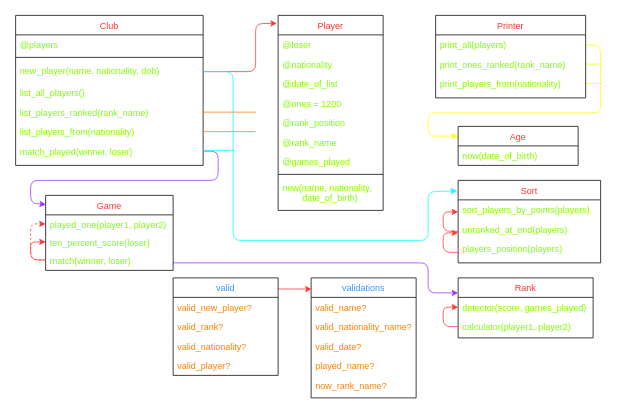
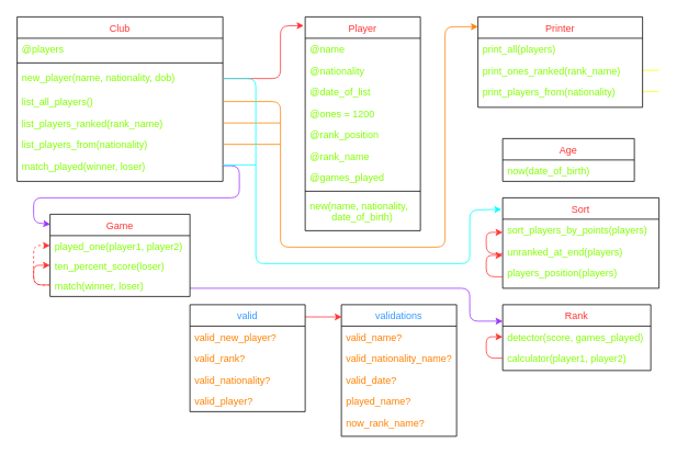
  <mxCell id="0" />
  <mxCell id="1" parent="0" />
  <mxCell id="2" value="Club" style="swimlane;fontStyle=0;align=center;verticalAlign=top;childLayout=stackLayout;horizontal=1;startSize=26;horizontalStack=0;resizeParent=1;resizeLast=0;collapsible=1;marginBottom=0;rounded=0;shadow=0;strokeWidth=1;fontColor=#FF3333;" parent="1" vertex="1"><mxGeometry x="20" y="20" width="250" height="200" as="geometry"><mxRectangle x="550" y="140" width="160" height="26" as="alternateBounds" /></mxGeometry></mxCell>
  <mxCell id="3" value="@players" style="text;align=left;verticalAlign=top;spacingLeft=4;spacingRight=4;overflow=hidden;rotatable=0;points=[[0,0.5],[1,0.5]];portConstraint=eastwest;fontColor=#80FF00;" parent="2" vertex="1"><mxGeometry y="26" width="250" height="26" as="geometry" /></mxCell>
  <mxCell id="4" value="" style="line;html=1;strokeWidth=1;align=left;verticalAlign=middle;spacingTop=-1;spacingLeft=3;spacingRight=3;rotatable=0;labelPosition=right;points=[];portConstraint=eastwest;" parent="2" vertex="1"><mxGeometry y="52" width="250" height="8" as="geometry" /></mxCell>
  <mxCell id="5" value="new_player(name, nationality, dob)" style="text;align=left;verticalAlign=top;spacingLeft=4;spacingRight=4;overflow=hidden;rotatable=0;points=[[0,0.5],[1,0.5]];portConstraint=eastwest;fontColor=#80FF00;" parent="2" vertex="1"><mxGeometry y="60" width="250" height="30" as="geometry" /></mxCell>
  <mxCell id="6" value="list_all_players()" style="text;align=left;verticalAlign=top;spacingLeft=4;spacingRight=4;overflow=hidden;rotatable=0;points=[[0,0.5],[1,0.5]];portConstraint=eastwest;fontColor=#80FF00;" parent="2" vertex="1"><mxGeometry y="90" width="250" height="26" as="geometry" /></mxCell>
  <mxCell id="7" value="list_players_ranked(rank_name)" style="text;align=left;verticalAlign=top;spacingLeft=4;spacingRight=4;overflow=hidden;rotatable=0;points=[[0,0.5],[1,0.5]];portConstraint=eastwest;fontColor=#80FF00;" parent="2" vertex="1"><mxGeometry y="116" width="250" height="26" as="geometry" /></mxCell>
  <mxCell id="8" value="list_players_from(nationality)" style="text;align=left;verticalAlign=top;spacingLeft=4;spacingRight=4;overflow=hidden;rotatable=0;points=[[0,0.5],[1,0.5]];portConstraint=eastwest;fontColor=#80FF00;" parent="2" vertex="1"><mxGeometry y="142" width="250" height="26" as="geometry" /></mxCell>
  <mxCell id="9" value="match_played(winner, loser) " style="text;align=left;verticalAlign=top;spacingLeft=4;spacingRight=4;overflow=hidden;rotatable=0;points=[[0,0.5],[1,0.5]];portConstraint=eastwest;fontColor=#80FF00;" parent="2" vertex="1"><mxGeometry y="168" width="250" height="26" as="geometry" /></mxCell>
  <mxCell id="10" value="" style="endArrow=classic;html=1;entryX=-0.012;entryY=0.041;entryDx=0;entryDy=0;entryPerimeter=0;exitX=1;exitY=0.5;exitDx=0;exitDy=0;strokeColor=#FF3333;" parent="1" source="5" target="27" edge="1"><mxGeometry width="50" height="50" relative="1" as="geometry"><mxPoint x="410" y="310" as="sourcePoint" /><mxPoint x="460" y="260" as="targetPoint" /><Array as="points"><mxPoint x="340" y="95" /><mxPoint x="340" y="31" /></Array></mxGeometry></mxCell>
+ <mxCell id="11" value="" style="endArrow=classic;html=1;exitX=1;exitY=0.5;exitDx=0;exitDy=0;entryX=0;entryY=0.109;entryDx=0;entryDy=0;entryPerimeter=0;strokeColor=#FF8000;" parent="1" source="6" target="37" edge="1"><mxGeometry width="50" height="50" relative="1" as="geometry"><mxPoint x="410" y="310" as="sourcePoint" /><mxPoint x="460" y="260" as="targetPoint" /><Array as="points"><mxPoint x="340" y="123" /><mxPoint x="340" y="300" /><mxPoint x="540" y="300" /><mxPoint x="540" y="32" /></Array></mxGeometry></mxCell>
  <mxCell id="12" value="" style="endArrow=none;html=1;exitX=1;exitY=0.5;exitDx=0;exitDy=0;fillColor=#1ba1e2;strokeColor=#FF8000;" parent="1" source="8" edge="1"><mxGeometry width="50" height="50" relative="1" as="geometry"><mxPoint x="410" y="310" as="sourcePoint" /><mxPoint x="340" y="175" as="targetPoint" /></mxGeometry></mxCell>
  <mxCell id="13" value="" style="endArrow=none;html=1;exitX=1;exitY=0.5;exitDx=0;exitDy=0;fillColor=#0050ef;strokeColor=#FF8000;" parent="1" source="7" edge="1"><mxGeometry width="50" height="50" relative="1" as="geometry"><mxPoint x="280" y="201" as="sourcePoint" /><mxPoint x="340" y="149" as="targetPoint" /></mxGeometry></mxCell>
  <mxCell id="14" value="" style="endArrow=classic;html=1;exitX=1;exitY=0.5;exitDx=0;exitDy=0;entryX=0.002;entryY=0.123;entryDx=0;entryDy=0;fillColor=#6a00ff;strokeColor=#9933FF;entryPerimeter=0;" parent="1" source="9" edge="1" target="21"><mxGeometry width="50" height="50" relative="1" as="geometry"><mxPoint x="410" y="310" as="sourcePoint" /><mxPoint x="108" y="332" as="targetPoint" /><Array as="points"><mxPoint x="290" y="201" /><mxPoint x="290" y="240" /><mxPoint x="40" y="240" /><mxPoint x="40" y="270" /></Array></mxGeometry></mxCell>
- <mxCell id="15" value="" style="endArrow=classic;html=1;fontColor=#80FF00;entryX=0;entryY=0.25;entryDx=0;entryDy=0;exitX=1;exitY=0.5;exitDx=0;exitDy=0;strokeColor=#FFFF00;" edge="1" parent="1" source="38" target="41"><mxGeometry width="50" height="50" relative="1" as="geometry"><mxPoint x="420" y="320" as="sourcePoint" /><mxPoint x="470" y="270" as="targetPoint" /><Array as="points"><mxPoint x="800" y="60" /><mxPoint x="800" y="150" /><mxPoint x="570" y="150" /><mxPoint x="570" y="181" /></Array></mxGeometry></mxCell>
  <mxCell id="16" value="" style="endArrow=none;html=1;fontColor=#80FF00;entryX=1;entryY=0.5;entryDx=0;entryDy=0;strokeColor=#FFFF00;" edge="1" parent="1" target="40"><mxGeometry width="50" height="50" relative="1" as="geometry"><mxPoint x="800" y="111" as="sourcePoint" /><mxPoint x="470" y="270" as="targetPoint" /></mxGeometry></mxCell>
  <mxCell id="17" value="" style="endArrow=none;html=1;fontColor=#80FF00;entryX=1;entryY=0.5;entryDx=0;entryDy=0;strokeColor=#FFFF00;" edge="1" parent="1" target="39"><mxGeometry width="50" height="50" relative="1" as="geometry"><mxPoint x="800" y="85" as="sourcePoint" /><mxPoint x="470" y="270" as="targetPoint" /></mxGeometry></mxCell>
  <mxCell id="18" value="" style="endArrow=classic;html=1;fontColor=#80FF00;entryX=-0.008;entryY=0.127;entryDx=0;entryDy=0;exitX=1;exitY=0.5;exitDx=0;exitDy=0;strokeColor=#00FFFF;entryPerimeter=0;" edge="1" parent="1" source="5" target="43"><mxGeometry width="50" height="50" relative="1" as="geometry"><mxPoint x="340" y="440" as="sourcePoint" /><mxPoint x="390" y="390" as="targetPoint" /><Array as="points"><mxPoint x="310" y="95" /><mxPoint x="310" y="320" /><mxPoint x="570" y="320" /><mxPoint x="570" y="255" /></Array></mxGeometry></mxCell>
  <mxCell id="19" value="" style="endArrow=none;html=1;strokeColor=#00FFFF;fontColor=#80FF00;" edge="1" parent="1"><mxGeometry width="50" height="50" relative="1" as="geometry"><mxPoint x="310" y="200" as="sourcePoint" /><mxPoint x="270" y="200" as="targetPoint" /></mxGeometry></mxCell>
  <mxCell id="20" value="" style="endArrow=classic;html=1;entryX=0;entryY=0.25;entryDx=0;entryDy=0;fontColor=#80FF00;strokeColor=#9933FF;" edge="1" parent="1" target="59"><mxGeometry width="50" height="50" relative="1" as="geometry"><mxPoint x="230" y="350" as="sourcePoint" /><mxPoint x="520" y="350" as="targetPoint" /><Array as="points"><mxPoint x="570" y="350" /><mxPoint x="570" y="390" /></Array></mxGeometry></mxCell>
  <mxCell id="21" value="Game" style="swimlane;fontStyle=0;align=center;verticalAlign=top;childLayout=stackLayout;horizontal=1;startSize=26;horizontalStack=0;resizeParent=1;resizeLast=0;collapsible=1;marginBottom=0;rounded=0;shadow=0;strokeWidth=1;fontColor=#FF3333;" parent="1" vertex="1"><mxGeometry x="60" y="260" width="170" height="100" as="geometry"><mxRectangle x="130" y="380" width="160" height="26" as="alternateBounds" /></mxGeometry></mxCell>
  <mxCell id="22" value="played_one(player1, player2)" style="text;align=left;verticalAlign=top;spacingLeft=4;spacingRight=4;overflow=hidden;rotatable=0;points=[[0,0.5],[1,0.5]];portConstraint=eastwest;fontColor=#80FF00;" parent="21" vertex="1"><mxGeometry y="26" width="170" height="24" as="geometry" /></mxCell>
  <mxCell id="23" value="ten_percent_score(loser)" style="text;align=left;verticalAlign=top;spacingLeft=4;spacingRight=4;overflow=hidden;rotatable=0;points=[[0,0.5],[1,0.5]];portConstraint=eastwest;fontColor=#80FF00;" vertex="1" parent="21"><mxGeometry y="50" width="170" height="24" as="geometry" /></mxCell>
  <mxCell id="24" value="match(winner, loser)" style="text;align=left;verticalAlign=top;spacingLeft=4;spacingRight=4;overflow=hidden;rotatable=0;points=[[0,0.5],[1,0.5]];portConstraint=eastwest;fontColor=#80FF00;" vertex="1" parent="21"><mxGeometry y="74" width="170" height="24" as="geometry" /></mxCell>
  <mxCell id="25" value="" style="endArrow=classic;html=1;strokeColor=#FF3333;fontColor=#FF8000;exitX=0;exitY=0.5;exitDx=0;exitDy=0;entryX=0;entryY=0.5;entryDx=0;entryDy=0;dashed=1;" edge="1" parent="21" source="24" target="22"><mxGeometry width="50" height="50" relative="1" as="geometry"><mxPoint x="330" y="30" as="sourcePoint" /><mxPoint x="-20" y="40" as="targetPoint" /><Array as="points"><mxPoint x="-20" y="86" /><mxPoint x="-20" y="38" /></Array></mxGeometry></mxCell>
  <mxCell id="26" value="" style="endArrow=classic;html=1;strokeColor=#FF3333;fontColor=#FF8000;exitX=0;exitY=0.5;exitDx=0;exitDy=0;" edge="1" parent="21" source="24" target="23"><mxGeometry width="50" height="50" relative="1" as="geometry"><mxPoint x="10" y="96.0" as="sourcePoint" /><mxPoint x="10" y="48" as="targetPoint" /><Array as="points"><mxPoint x="-20" y="86" /><mxPoint x="-20" y="62" /></Array></mxGeometry></mxCell>
  <mxCell id="27" value="Player" style="swimlane;fontStyle=0;align=center;verticalAlign=top;childLayout=stackLayout;horizontal=1;startSize=26;horizontalStack=0;resizeParent=1;resizeLast=0;collapsible=1;marginBottom=0;rounded=0;shadow=0;strokeWidth=1;fontColor=#FF3333;" parent="1" vertex="1"><mxGeometry x="370" y="20" width="140" height="260" as="geometry"><mxRectangle x="230" y="140" width="160" height="26" as="alternateBounds" /></mxGeometry></mxCell>
- <mxCell id="28" value="@loser" style="text;align=left;verticalAlign=top;spacingLeft=4;spacingRight=4;overflow=hidden;rotatable=0;points=[[0,0.5],[1,0.5]];portConstraint=eastwest;fontColor=#80FF00;" parent="27" vertex="1"><mxGeometry y="26" width="140" height="26" as="geometry" /></mxCell>
+ <mxCell id="28" value="@name" style="text;align=left;verticalAlign=top;spacingLeft=4;spacingRight=4;overflow=hidden;rotatable=0;points=[[0,0.5],[1,0.5]];portConstraint=eastwest;fontColor=#80FF00;" parent="27" vertex="1"><mxGeometry y="26" width="140" height="26" as="geometry" /></mxCell>
  <mxCell id="29" value="@nationality" style="text;align=left;verticalAlign=top;spacingLeft=4;spacingRight=4;overflow=hidden;rotatable=0;points=[[0,0.5],[1,0.5]];portConstraint=eastwest;rounded=0;shadow=0;html=0;fontColor=#80FF00;" parent="27" vertex="1"><mxGeometry y="52" width="140" height="26" as="geometry" /></mxCell>
  <mxCell id="30" value="@date_of_list" style="text;align=left;verticalAlign=top;spacingLeft=4;spacingRight=4;overflow=hidden;rotatable=0;points=[[0,0.5],[1,0.5]];portConstraint=eastwest;rounded=0;shadow=0;html=0;fontColor=#80FF00;" parent="27" vertex="1"><mxGeometry y="78" width="140" height="26" as="geometry" /></mxCell>
  <mxCell id="31" value="@ones = 1200" style="text;align=left;verticalAlign=top;spacingLeft=4;spacingRight=4;overflow=hidden;rotatable=0;points=[[0,0.5],[1,0.5]];portConstraint=eastwest;rounded=0;shadow=0;html=0;fontColor=#80FF00;" parent="27" vertex="1"><mxGeometry y="104" width="140" height="26" as="geometry" /></mxCell>
  <mxCell id="32" value="@rank_position" style="text;align=left;verticalAlign=top;spacingLeft=4;spacingRight=4;overflow=hidden;rotatable=0;points=[[0,0.5],[1,0.5]];portConstraint=eastwest;rounded=0;shadow=0;html=0;fontColor=#80FF00;" parent="27" vertex="1"><mxGeometry y="130" width="140" height="26" as="geometry" /></mxCell>
  <mxCell id="33" value="@rank_name" style="text;align=left;verticalAlign=top;spacingLeft=4;spacingRight=4;overflow=hidden;rotatable=0;points=[[0,0.5],[1,0.5]];portConstraint=eastwest;rounded=0;shadow=0;html=0;fontColor=#80FF00;" parent="27" vertex="1"><mxGeometry y="156" width="140" height="26" as="geometry" /></mxCell>
  <mxCell id="34" value="@games_played" style="text;align=left;verticalAlign=top;spacingLeft=4;spacingRight=4;overflow=hidden;rotatable=0;points=[[0,0.5],[1,0.5]];portConstraint=eastwest;rounded=0;shadow=0;html=0;fontColor=#80FF00;" parent="27" vertex="1"><mxGeometry y="182" width="140" height="26" as="geometry" /></mxCell>
  <mxCell id="35" value="" style="line;html=1;strokeWidth=1;align=left;verticalAlign=middle;spacingTop=-1;spacingLeft=3;spacingRight=3;rotatable=0;labelPosition=right;points=[];portConstraint=eastwest;" parent="27" vertex="1"><mxGeometry y="208" width="140" height="8" as="geometry" /></mxCell>
  <mxCell id="36" value="new(name, nationality, &#10;        date_of_birth)" style="text;align=left;verticalAlign=top;spacingLeft=4;spacingRight=4;overflow=hidden;rotatable=0;points=[[0,0.5],[1,0.5]];portConstraint=eastwest;fontColor=#80FF00;" parent="27" vertex="1"><mxGeometry y="216" width="140" height="44" as="geometry" /></mxCell>
  <mxCell id="37" value="Printer" style="swimlane;fontStyle=0;align=center;verticalAlign=top;childLayout=stackLayout;horizontal=1;startSize=26;horizontalStack=0;resizeParent=1;resizeLast=0;collapsible=1;marginBottom=0;rounded=0;shadow=0;strokeWidth=1;fontColor=#FF3333;" parent="1" vertex="1"><mxGeometry x="580" y="20" width="200" height="110" as="geometry"><mxRectangle x="340" y="380" width="170" height="26" as="alternateBounds" /></mxGeometry></mxCell>
  <mxCell id="38" value="print_all(players)" style="text;align=left;verticalAlign=top;spacingLeft=4;spacingRight=4;overflow=hidden;rotatable=0;points=[[0,0.5],[1,0.5]];portConstraint=eastwest;fontColor=#80FF00;" parent="37" vertex="1"><mxGeometry y="26" width="200" height="26" as="geometry" /></mxCell>
  <mxCell id="39" value="print_ones_ranked(rank_name)" style="text;align=left;verticalAlign=top;spacingLeft=4;spacingRight=4;overflow=hidden;rotatable=0;points=[[0,0.5],[1,0.5]];portConstraint=eastwest;fontColor=#80FF00;" parent="37" vertex="1"><mxGeometry y="52" width="200" height="26" as="geometry" /></mxCell>
  <mxCell id="40" value="print_players_from(nationality)" style="text;align=left;verticalAlign=top;spacingLeft=4;spacingRight=4;overflow=hidden;rotatable=0;points=[[0,0.5],[1,0.5]];portConstraint=eastwest;fontColor=#80FF00;" parent="37" vertex="1"><mxGeometry y="78" width="200" height="26" as="geometry" /></mxCell>
  <mxCell id="41" value="Age" style="swimlane;fontStyle=0;align=center;verticalAlign=top;childLayout=stackLayout;horizontal=1;startSize=26;horizontalStack=0;resizeParent=1;resizeLast=0;collapsible=1;marginBottom=0;rounded=0;shadow=0;strokeWidth=1;fontColor=#FF3333;" vertex="1" parent="1"><mxGeometry x="610" y="168" width="160" height="52" as="geometry"><mxRectangle x="130" y="380" width="160" height="26" as="alternateBounds" /></mxGeometry></mxCell>
  <mxCell id="42" value="now(date_of_birth)" style="text;align=left;verticalAlign=top;spacingLeft=4;spacingRight=4;overflow=hidden;rotatable=0;points=[[0,0.5],[1,0.5]];portConstraint=eastwest;fontColor=#80FF00;" vertex="1" parent="41"><mxGeometry y="26" width="160" height="26" as="geometry" /></mxCell>
  <mxCell id="43" value="Sort" style="swimlane;fontStyle=0;align=center;verticalAlign=top;childLayout=stackLayout;horizontal=1;startSize=26;horizontalStack=0;resizeParent=1;resizeLast=0;collapsible=1;marginBottom=0;rounded=0;shadow=0;strokeWidth=1;fontColor=#FF3333;" vertex="1" parent="1"><mxGeometry x="610" y="240" width="190" height="110" as="geometry"><mxRectangle x="130" y="380" width="160" height="26" as="alternateBounds" /></mxGeometry></mxCell>
  <mxCell id="44" value="sort_players_by_points(players)" style="text;align=left;verticalAlign=top;spacingLeft=4;spacingRight=4;overflow=hidden;rotatable=0;points=[[0,0.5],[1,0.5]];portConstraint=eastwest;fontColor=#80FF00;" vertex="1" parent="43"><mxGeometry y="26" width="190" height="26" as="geometry" /></mxCell>
  <mxCell id="45" value="unranked_at_end(players)" style="text;align=left;verticalAlign=top;spacingLeft=4;spacingRight=4;overflow=hidden;rotatable=0;points=[[0,0.5],[1,0.5]];portConstraint=eastwest;fontColor=#80FF00;" vertex="1" parent="43"><mxGeometry y="52" width="190" height="26" as="geometry" /></mxCell>
  <mxCell id="46" value="players_position(players)" style="text;align=left;verticalAlign=top;spacingLeft=4;spacingRight=4;overflow=hidden;rotatable=0;points=[[0,0.5],[1,0.5]];portConstraint=eastwest;fontColor=#80FF00;" vertex="1" parent="43"><mxGeometry y="78" width="190" height="26" as="geometry" /></mxCell>
  <mxCell id="47" value="validations" style="swimlane;fontStyle=0;align=center;verticalAlign=top;childLayout=stackLayout;horizontal=1;startSize=26;horizontalStack=0;resizeParent=1;resizeLast=0;collapsible=1;marginBottom=0;rounded=0;shadow=0;strokeWidth=1;fontColor=#3399FF;" vertex="1" parent="1"><mxGeometry x="414" y="370" width="140" height="160" as="geometry"><mxRectangle x="230" y="140" width="160" height="26" as="alternateBounds" /></mxGeometry></mxCell>
  <mxCell id="48" value="valid_name?" style="text;align=left;verticalAlign=top;spacingLeft=4;spacingRight=4;overflow=hidden;rotatable=0;points=[[0,0.5],[1,0.5]];portConstraint=eastwest;fontColor=#FF8000;" vertex="1" parent="47"><mxGeometry y="26" width="140" height="26" as="geometry" /></mxCell>
  <mxCell id="49" value="valid_nationality_name?" style="text;align=left;verticalAlign=top;spacingLeft=4;spacingRight=4;overflow=hidden;rotatable=0;points=[[0,0.5],[1,0.5]];portConstraint=eastwest;fontColor=#FF8000;" vertex="1" parent="47"><mxGeometry y="52" width="140" height="26" as="geometry" /></mxCell>
  <mxCell id="50" value="valid_date?" style="text;align=left;verticalAlign=top;spacingLeft=4;spacingRight=4;overflow=hidden;rotatable=0;points=[[0,0.5],[1,0.5]];portConstraint=eastwest;fontColor=#FF8000;" vertex="1" parent="47"><mxGeometry y="78" width="140" height="26" as="geometry" /></mxCell>
  <mxCell id="51" value="played_name?" style="text;align=left;verticalAlign=top;spacingLeft=4;spacingRight=4;overflow=hidden;rotatable=0;points=[[0,0.5],[1,0.5]];portConstraint=eastwest;fontColor=#FF8000;" vertex="1" parent="47"><mxGeometry y="104" width="140" height="26" as="geometry" /></mxCell>
  <mxCell id="52" value="now_rank_name?" style="text;align=left;verticalAlign=top;spacingLeft=4;spacingRight=4;overflow=hidden;rotatable=0;points=[[0,0.5],[1,0.5]];portConstraint=eastwest;fontColor=#FF8000;" vertex="1" parent="47"><mxGeometry y="130" width="140" height="26" as="geometry" /></mxCell>
  <mxCell id="53" value="" style="endArrow=classic;html=1;strokeColor=#FF3333;fontColor=#FF8000;exitX=0.996;exitY=0.114;exitDx=0;exitDy=0;exitPerimeter=0;entryX=0.004;entryY=0.093;entryDx=0;entryDy=0;entryPerimeter=0;" edge="1" parent="1" source="54" target="47"><mxGeometry width="50" height="50" relative="1" as="geometry"><mxPoint x="390" y="460" as="sourcePoint" /><mxPoint x="440" y="410" as="targetPoint" /></mxGeometry></mxCell>
  <mxCell id="54" value="valid" style="swimlane;fontStyle=0;align=center;verticalAlign=top;childLayout=stackLayout;horizontal=1;startSize=26;horizontalStack=0;resizeParent=1;resizeLast=0;collapsible=1;marginBottom=0;rounded=0;shadow=0;strokeWidth=1;fontColor=#3399FF;" vertex="1" parent="1"><mxGeometry x="230" y="370" width="140" height="130" as="geometry"><mxRectangle x="230" y="140" width="160" height="26" as="alternateBounds" /></mxGeometry></mxCell>
  <mxCell id="55" value="valid_new_player?" style="text;align=left;verticalAlign=top;spacingLeft=4;spacingRight=4;overflow=hidden;rotatable=0;points=[[0,0.5],[1,0.5]];portConstraint=eastwest;fontColor=#FF8000;" vertex="1" parent="54"><mxGeometry y="26" width="140" height="26" as="geometry" /></mxCell>
  <mxCell id="56" value="valid_rank?" style="text;align=left;verticalAlign=top;spacingLeft=4;spacingRight=4;overflow=hidden;rotatable=0;points=[[0,0.5],[1,0.5]];portConstraint=eastwest;fontColor=#FF8000;" vertex="1" parent="54"><mxGeometry y="52" width="140" height="26" as="geometry" /></mxCell>
  <mxCell id="57" value="valid_nationality?" style="text;align=left;verticalAlign=top;spacingLeft=4;spacingRight=4;overflow=hidden;rotatable=0;points=[[0,0.5],[1,0.5]];portConstraint=eastwest;fontColor=#FF8000;" vertex="1" parent="54"><mxGeometry y="78" width="140" height="26" as="geometry" /></mxCell>
  <mxCell id="58" value="valid_player?" style="text;align=left;verticalAlign=top;spacingLeft=4;spacingRight=4;overflow=hidden;rotatable=0;points=[[0,0.5],[1,0.5]];portConstraint=eastwest;fontColor=#FF8000;" vertex="1" parent="54"><mxGeometry y="104" width="140" height="26" as="geometry" /></mxCell>
  <mxCell id="59" value="Rank" style="swimlane;fontStyle=0;align=center;verticalAlign=top;childLayout=stackLayout;horizontal=1;startSize=26;horizontalStack=0;resizeParent=1;resizeLast=0;collapsible=1;marginBottom=0;rounded=0;shadow=0;strokeWidth=1;fontColor=#FF3333;" vertex="1" parent="1"><mxGeometry x="610" y="370" width="180" height="80" as="geometry"><mxRectangle x="130" y="380" width="160" height="26" as="alternateBounds" /></mxGeometry></mxCell>
  <mxCell id="60" value="detector(score, games_played)" style="text;align=left;verticalAlign=top;spacingLeft=4;spacingRight=4;overflow=hidden;rotatable=0;points=[[0,0.5],[1,0.5]];portConstraint=eastwest;fontColor=#80FF00;" vertex="1" parent="59"><mxGeometry y="26" width="180" height="26" as="geometry" /></mxCell>
  <mxCell id="61" value="calculator(player1, player2)" style="text;align=left;verticalAlign=top;spacingLeft=4;spacingRight=4;overflow=hidden;rotatable=0;points=[[0,0.5],[1,0.5]];portConstraint=eastwest;fontColor=#80FF00;" vertex="1" parent="59"><mxGeometry y="52" width="180" height="26" as="geometry" /></mxCell>
  <mxCell id="62" value="" style="endArrow=classic;html=1;strokeColor=#FF3333;fontColor=#FF8000;exitX=0;exitY=0.5;exitDx=0;exitDy=0;entryX=0;entryY=0.5;entryDx=0;entryDy=0;" edge="1" parent="59" source="61" target="60"><mxGeometry width="50" height="50" relative="1" as="geometry"><mxPoint x="-170" y="-40" as="sourcePoint" /><mxPoint x="-40" y="30" as="targetPoint" /><Array as="points"><mxPoint x="-20" y="65" /><mxPoint x="-20" y="39" /></Array></mxGeometry></mxCell>
  <mxCell id="63" value="" style="endArrow=classic;html=1;strokeColor=#FF3333;fontColor=#FF8000;exitX=0;exitY=0.5;exitDx=0;exitDy=0;" edge="1" parent="1"><mxGeometry width="50" height="50" relative="1" as="geometry"><mxPoint x="610" y="336" as="sourcePoint" /><mxPoint x="610" y="310" as="targetPoint" /><Array as="points"><mxPoint x="590" y="336" /><mxPoint x="590" y="310" /></Array></mxGeometry></mxCell>
  <mxCell id="64" value="" style="endArrow=classic;html=1;strokeColor=#FF3333;fontColor=#FF8000;entryX=0;entryY=0.5;entryDx=0;entryDy=0;" edge="1" parent="1"><mxGeometry width="50" height="50" relative="1" as="geometry"><mxPoint x="610" y="308" as="sourcePoint" /><mxPoint x="610" y="282" as="targetPoint" /><Array as="points"><mxPoint x="590" y="308" /><mxPoint x="590" y="282" /></Array></mxGeometry></mxCell>
